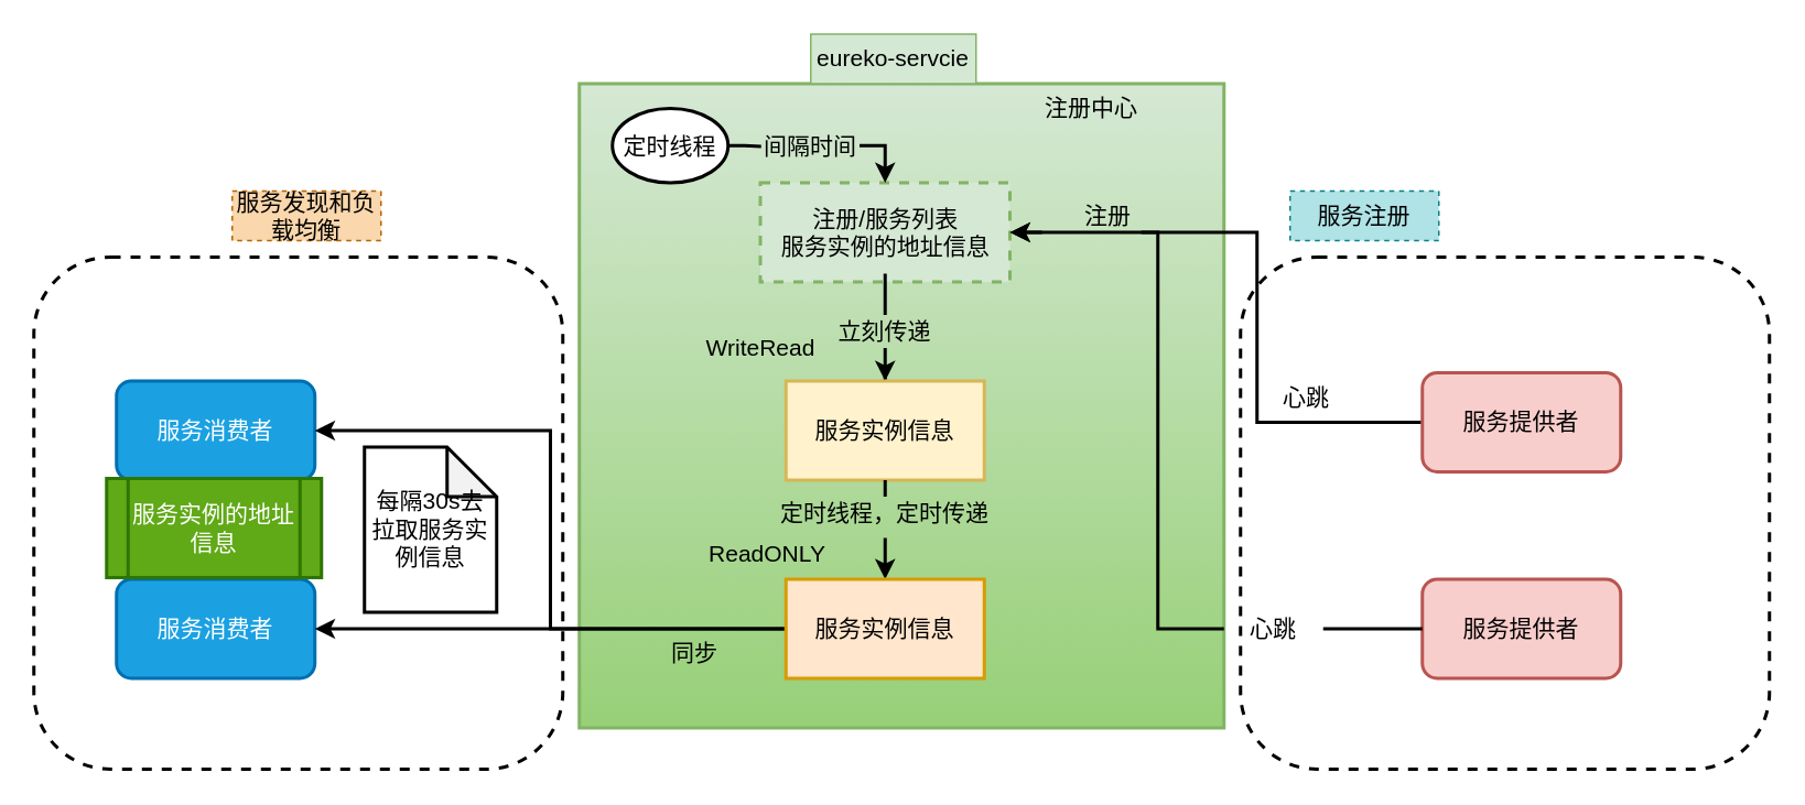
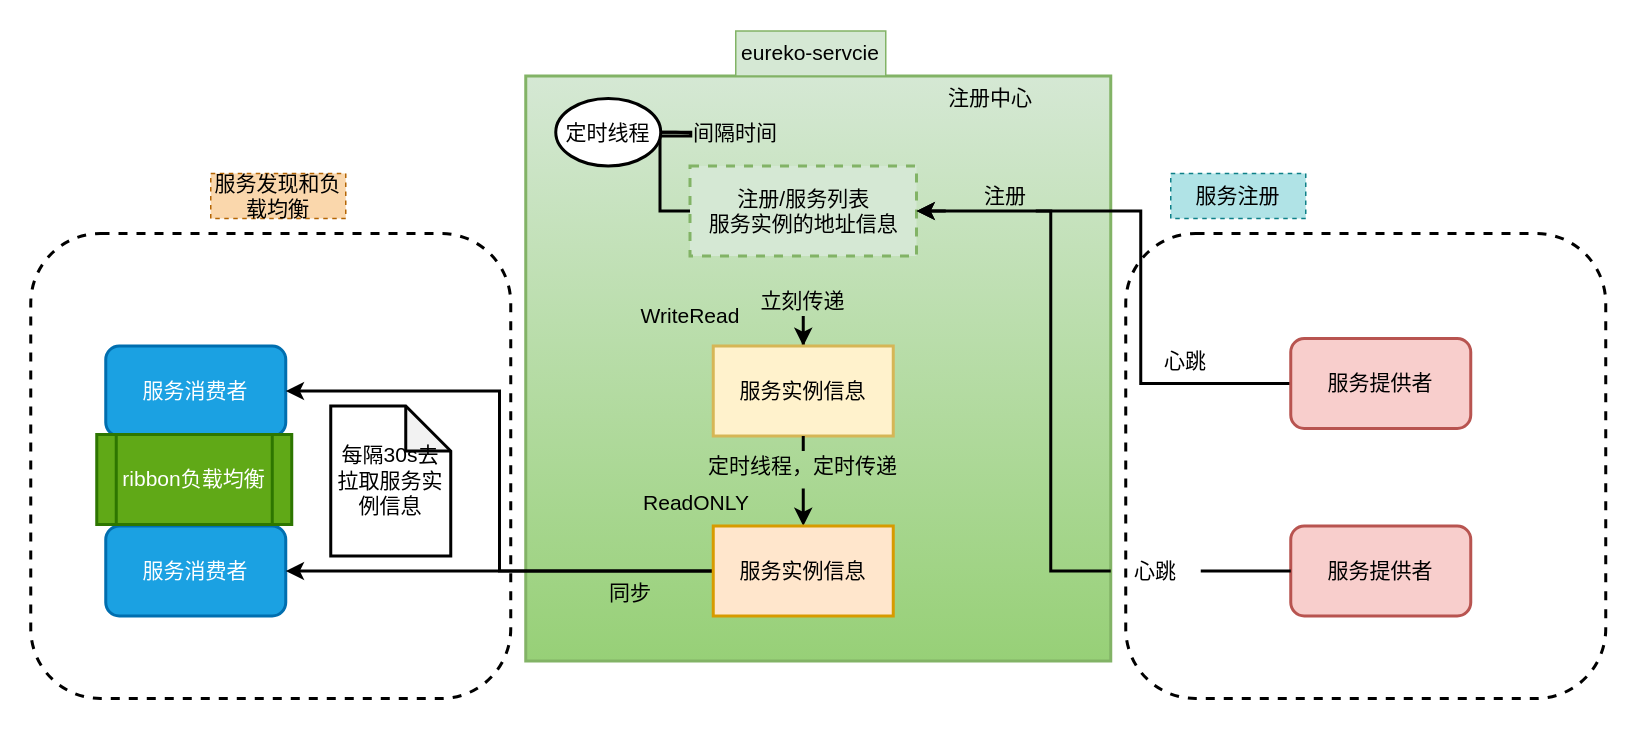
  <mxCell id="0" />
  <mxCell id="1" parent="0" />
  <mxCell id="2" value="" style="rounded=1;whiteSpace=wrap;html=1;fontSize=14;strokeWidth=2;fillColor=none;dashed=1;" vertex="1" parent="1"><mxGeometry x="20" y="155" width="320" height="310" as="geometry" /></mxCell>
  <mxCell id="3" value="" style="rounded=1;whiteSpace=wrap;html=1;fontSize=14;strokeWidth=2;fillColor=none;dashed=1;" vertex="1" parent="1"><mxGeometry x="750" y="155" width="320" height="310" as="geometry" /></mxCell>
  <mxCell id="4" value="" style="whiteSpace=wrap;html=1;aspect=fixed;strokeWidth=2;fillColor=#d5e8d4;strokeColor=#82b366;gradientColor=#97d077;" vertex="1" parent="1"><mxGeometry x="350" y="50" width="390" height="390" as="geometry" /></mxCell>
  <mxCell id="5" value="注册中心" style="text;html=1;strokeColor=none;fillColor=none;align=center;verticalAlign=middle;whiteSpace=wrap;rounded=0;strokeWidth=2;fontSize=14;" vertex="1" parent="1"><mxGeometry x="630" y="50" width="60" height="30" as="geometry" /></mxCell>
  <mxCell id="6" style="edgeStyle=orthogonalEdgeStyle;rounded=0;orthogonalLoop=1;jettySize=auto;html=1;entryX=0.5;entryY=0;entryDx=0;entryDy=0;fontSize=14;strokeWidth=2;startArrow=none;" edge="1" parent="1" source="16" target="15"><mxGeometry relative="1" as="geometry" /></mxCell>
  <mxCell id="7" value="注册/服务列表&lt;br&gt;服务实例的地址信息" style="rounded=0;whiteSpace=wrap;html=1;fontSize=14;strokeWidth=2;fillColor=#d5e8d4;strokeColor=#82b366;dashed=1;" vertex="1" parent="1"><mxGeometry x="459.5" y="110" width="151" height="60" as="geometry" /></mxCell>
  <mxCell id="8" style="edgeStyle=orthogonalEdgeStyle;rounded=0;orthogonalLoop=1;jettySize=auto;html=1;entryX=1;entryY=0.5;entryDx=0;entryDy=0;fontSize=14;strokeWidth=2;exitX=0;exitY=0.5;exitDx=0;exitDy=0;" edge="1" parent="1" source="9" target="7"><mxGeometry relative="1" as="geometry"><Array as="points"><mxPoint x="760" y="255" /><mxPoint x="760" y="140" /></Array></mxGeometry></mxCell>
  <mxCell id="9" value="服务提供者" style="rounded=1;whiteSpace=wrap;html=1;fontSize=14;strokeWidth=2;fillColor=#f8cecc;strokeColor=#b85450;" vertex="1" parent="1"><mxGeometry x="860" y="225" width="120" height="60" as="geometry" /></mxCell>
  <mxCell id="10" style="edgeStyle=orthogonalEdgeStyle;rounded=0;orthogonalLoop=1;jettySize=auto;html=1;entryX=1;entryY=0.5;entryDx=0;entryDy=0;fontSize=14;strokeWidth=2;startArrow=none;" edge="1" parent="1" target="7"><mxGeometry relative="1" as="geometry"><mxPoint x="630" y="140" as="sourcePoint" /><Array as="points" /></mxGeometry></mxCell>
  <mxCell id="11" value="服务提供者" style="rounded=1;whiteSpace=wrap;html=1;fontSize=14;strokeWidth=2;fillColor=#f8cecc;strokeColor=#b85450;" vertex="1" parent="1"><mxGeometry x="860" y="350" width="120" height="60" as="geometry" /></mxCell>
  <mxCell id="12" value="服务消费者" style="rounded=1;whiteSpace=wrap;html=1;fontSize=14;strokeWidth=2;fillColor=#1ba1e2;fontColor=#ffffff;strokeColor=#006EAF;" vertex="1" parent="1"><mxGeometry x="70" y="350" width="120" height="60" as="geometry" /></mxCell>
  <mxCell id="13" value="服务消费者" style="rounded=1;whiteSpace=wrap;html=1;fontSize=14;strokeWidth=2;fillColor=#1ba1e2;fontColor=#ffffff;strokeColor=#006EAF;" vertex="1" parent="1"><mxGeometry x="70" y="230" width="120" height="60" as="geometry" /></mxCell>
  <mxCell id="14" style="edgeStyle=orthogonalEdgeStyle;rounded=0;orthogonalLoop=1;jettySize=auto;html=1;entryX=0.5;entryY=0;entryDx=0;entryDy=0;fontSize=14;strokeWidth=2;startArrow=none;" edge="1" parent="1" source="23" target="21"><mxGeometry relative="1" as="geometry" /></mxCell>
  <mxCell id="15" value="服务实例信息" style="rounded=0;whiteSpace=wrap;html=1;fontSize=14;strokeWidth=2;fillColor=#fff2cc;strokeColor=#d6b656;" vertex="1" parent="1"><mxGeometry x="475" y="230" width="120" height="60" as="geometry" /></mxCell>
  <mxCell id="16" value="立刻传递" style="text;html=1;strokeColor=none;fillColor=none;align=center;verticalAlign=middle;whiteSpace=wrap;rounded=0;fontSize=14;" vertex="1" parent="1"><mxGeometry x="505" y="185" width="60" height="30" as="geometry" /></mxCell>
- <mxCell id="17" value="" style="edgeStyle=orthogonalEdgeStyle;rounded=0;orthogonalLoop=1;jettySize=auto;html=1;entryX=0.5;entryY=0;entryDx=0;entryDy=0;fontSize=14;strokeWidth=2;endArrow=none;" edge="1" parent="1" source="7" target="16"><mxGeometry relative="1" as="geometry"><mxPoint x="535" y="170" as="sourcePoint" /><mxPoint x="535" y="230" as="targetPoint" /></mxGeometry></mxCell>
+ <mxCell id="17" value="" style="edgeStyle=orthogonalEdgeStyle;rounded=0;orthogonalLoop=1;jettySize=auto;html=1;fontSize=14;strokeWidth=2;endArrow=none;" edge="1" parent="1" source="7" target="31"><mxGeometry relative="1" as="geometry"><mxPoint x="535" y="170" as="sourcePoint" /><mxPoint x="535" y="230" as="targetPoint" /></mxGeometry></mxCell>
  <mxCell id="18" value="WriteRead" style="text;html=1;strokeColor=none;fillColor=none;align=center;verticalAlign=middle;whiteSpace=wrap;rounded=0;fontSize=14;" vertex="1" parent="1"><mxGeometry x="430" y="195" width="60" height="30" as="geometry" /></mxCell>
  <mxCell id="19" style="edgeStyle=orthogonalEdgeStyle;rounded=0;orthogonalLoop=1;jettySize=auto;html=1;entryX=1;entryY=0.5;entryDx=0;entryDy=0;fontSize=14;strokeWidth=2;" edge="1" parent="1" source="21" target="13"><mxGeometry relative="1" as="geometry" /></mxCell>
  <mxCell id="20" style="edgeStyle=orthogonalEdgeStyle;rounded=0;orthogonalLoop=1;jettySize=auto;html=1;entryX=1;entryY=0.5;entryDx=0;entryDy=0;fontSize=14;strokeWidth=2;" edge="1" parent="1" source="21" target="12"><mxGeometry relative="1" as="geometry" /></mxCell>
  <mxCell id="21" value="服务实例信息" style="rounded=0;whiteSpace=wrap;html=1;fontSize=14;strokeWidth=2;fillColor=#ffe6cc;strokeColor=#d79b00;" vertex="1" parent="1"><mxGeometry x="475" y="350" width="120" height="60" as="geometry" /></mxCell>
  <mxCell id="22" value="ReadONLY" style="text;html=1;strokeColor=none;fillColor=none;align=center;verticalAlign=middle;whiteSpace=wrap;rounded=0;fontSize=14;" vertex="1" parent="1"><mxGeometry x="434" y="320" width="60" height="30" as="geometry" /></mxCell>
  <mxCell id="23" value="定时线程，定时传递" style="text;html=1;strokeColor=none;fillColor=none;align=center;verticalAlign=middle;whiteSpace=wrap;rounded=0;fontSize=14;" vertex="1" parent="1"><mxGeometry x="470" y="295" width="130" height="30" as="geometry" /></mxCell>
  <mxCell id="24" value="" style="edgeStyle=orthogonalEdgeStyle;rounded=0;orthogonalLoop=1;jettySize=auto;html=1;entryX=0.5;entryY=0;entryDx=0;entryDy=0;fontSize=14;strokeWidth=2;endArrow=none;" edge="1" parent="1" source="15" target="23"><mxGeometry relative="1" as="geometry"><mxPoint x="535" y="290" as="sourcePoint" /><mxPoint x="535" y="350" as="targetPoint" /><Array as="points"><mxPoint x="535" y="300" /><mxPoint x="535" y="300" /></Array></mxGeometry></mxCell>
  <mxCell id="25" value="" style="edgeStyle=orthogonalEdgeStyle;rounded=0;orthogonalLoop=1;jettySize=auto;html=1;entryX=1;entryY=0.5;entryDx=0;entryDy=0;fontSize=14;strokeWidth=2;endArrow=none;startArrow=none;" edge="1" parent="1" source="27"><mxGeometry relative="1" as="geometry"><mxPoint x="830" y="380" as="sourcePoint" /><mxPoint x="690" y="140" as="targetPoint" /><Array as="points"><mxPoint x="700" y="380" /><mxPoint x="700" y="140" /></Array></mxGeometry></mxCell>
  <mxCell id="26" value="注册" style="text;html=1;strokeColor=none;fillColor=none;align=center;verticalAlign=middle;whiteSpace=wrap;rounded=0;fontSize=14;" vertex="1" parent="1"><mxGeometry x="640" y="115" width="60" height="30" as="geometry" /></mxCell>
  <mxCell id="27" value="心跳" style="text;html=1;strokeColor=none;fillColor=none;align=center;verticalAlign=middle;whiteSpace=wrap;rounded=0;fontSize=14;" vertex="1" parent="1"><mxGeometry x="740" y="365" width="60" height="30" as="geometry" /></mxCell>
  <mxCell id="28" value="" style="edgeStyle=orthogonalEdgeStyle;rounded=0;orthogonalLoop=1;jettySize=auto;html=1;entryX=1;entryY=0.5;entryDx=0;entryDy=0;fontSize=14;strokeWidth=2;endArrow=none;" edge="1" parent="1" source="11" target="27"><mxGeometry relative="1" as="geometry"><mxPoint x="830" y="380" as="sourcePoint" /><mxPoint x="690" y="140" as="targetPoint" /><Array as="points" /></mxGeometry></mxCell>
  <mxCell id="29" value="心跳" style="text;html=1;strokeColor=none;fillColor=none;align=center;verticalAlign=middle;whiteSpace=wrap;rounded=0;fontSize=14;" vertex="1" parent="1"><mxGeometry x="760" y="225" width="60" height="30" as="geometry" /></mxCell>
- <mxCell id="30" style="edgeStyle=orthogonalEdgeStyle;rounded=0;orthogonalLoop=1;jettySize=auto;html=1;entryX=0.5;entryY=0;entryDx=0;entryDy=0;fontSize=14;strokeWidth=2;startArrow=none;" edge="1" parent="1" source="32" target="7"><mxGeometry relative="1" as="geometry"><Array as="points"><mxPoint x="535" y="88" /></Array></mxGeometry></mxCell>
  <mxCell id="31" value="定时线程" style="ellipse;whiteSpace=wrap;html=1;fontSize=14;strokeWidth=2;" vertex="1" parent="1"><mxGeometry x="370" y="65" width="70" height="45" as="geometry" /></mxCell>
  <mxCell id="32" value="间隔时间" style="text;html=1;strokeColor=none;fillColor=none;align=center;verticalAlign=middle;whiteSpace=wrap;rounded=0;fontSize=14;" vertex="1" parent="1"><mxGeometry x="459.5" y="72.5" width="60" height="30" as="geometry" /></mxCell>
  <mxCell id="33" value="" style="edgeStyle=orthogonalEdgeStyle;rounded=0;orthogonalLoop=1;jettySize=auto;html=1;fontSize=14;strokeWidth=2;endArrow=none;" edge="1" parent="1" source="31"><mxGeometry relative="1" as="geometry"><mxPoint x="430" y="87.5" as="sourcePoint" /><mxPoint x="460" y="88" as="targetPoint" /><Array as="points"><mxPoint x="450" y="88" /><mxPoint x="450" y="88" /></Array></mxGeometry></mxCell>
  <mxCell id="34" value="同步" style="text;html=1;strokeColor=none;fillColor=none;align=center;verticalAlign=middle;whiteSpace=wrap;rounded=0;fontSize=14;" vertex="1" parent="1"><mxGeometry x="390" y="380" width="60" height="30" as="geometry" /></mxCell>
  <mxCell id="35" value="每隔30s去拉取服务实例信息" style="shape=note;whiteSpace=wrap;html=1;backgroundOutline=1;darkOpacity=0.05;fontSize=14;strokeWidth=2;" vertex="1" parent="1"><mxGeometry x="220" y="270" width="80" height="100" as="geometry" /></mxCell>
- <mxCell id="36" value="服务实例的地址信息" style="shape=process;whiteSpace=wrap;html=1;backgroundOutline=1;fontSize=14;strokeWidth=2;fillColor=#60a917;fontColor=#ffffff;strokeColor=#2D7600;" vertex="1" parent="1"><mxGeometry x="64" y="289" width="130" height="60" as="geometry" /></mxCell>
+ <mxCell id="36" value="ribbon负载均衡" style="shape=process;whiteSpace=wrap;html=1;backgroundOutline=1;fontSize=14;strokeWidth=2;fillColor=#60a917;fontColor=#ffffff;strokeColor=#2D7600;" vertex="1" parent="1"><mxGeometry x="64" y="289" width="130" height="60" as="geometry" /></mxCell>
  <mxCell id="37" value="eureko-servcie" style="text;html=1;strokeColor=#82b366;fillColor=#d5e8d4;align=center;verticalAlign=middle;whiteSpace=wrap;rounded=0;fontSize=14;" vertex="1" parent="1"><mxGeometry x="490" y="20" width="100" height="30" as="geometry" /></mxCell>
  <mxCell id="38" value="服务发现和负载均衡" style="text;html=1;strokeColor=#b46504;fillColor=#fad7ac;align=center;verticalAlign=middle;whiteSpace=wrap;rounded=0;dashed=1;fontSize=14;" vertex="1" parent="1"><mxGeometry x="140" y="115" width="90" height="30" as="geometry" /></mxCell>
  <mxCell id="39" value="服务注册" style="text;html=1;strokeColor=#0e8088;fillColor=#b0e3e6;align=center;verticalAlign=middle;whiteSpace=wrap;rounded=0;dashed=1;fontSize=14;" vertex="1" parent="1"><mxGeometry x="780" y="115" width="90" height="30" as="geometry" /></mxCell>
